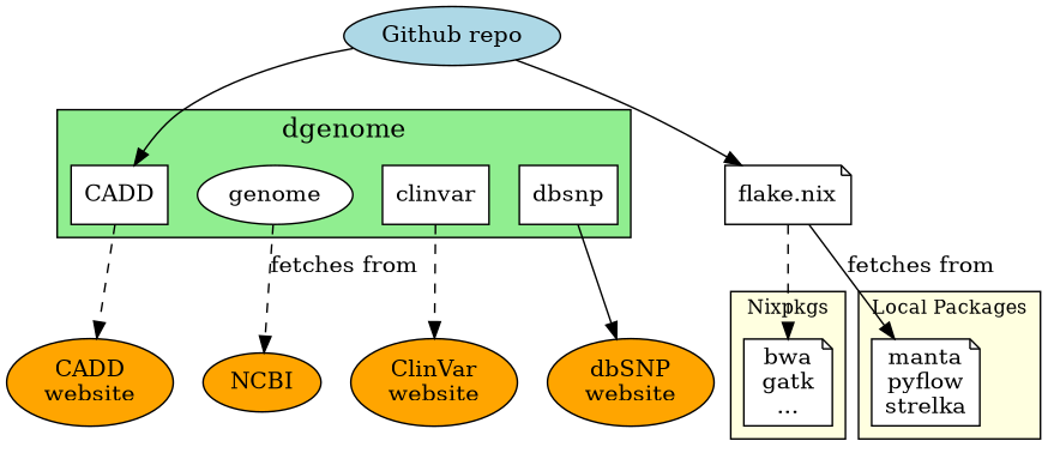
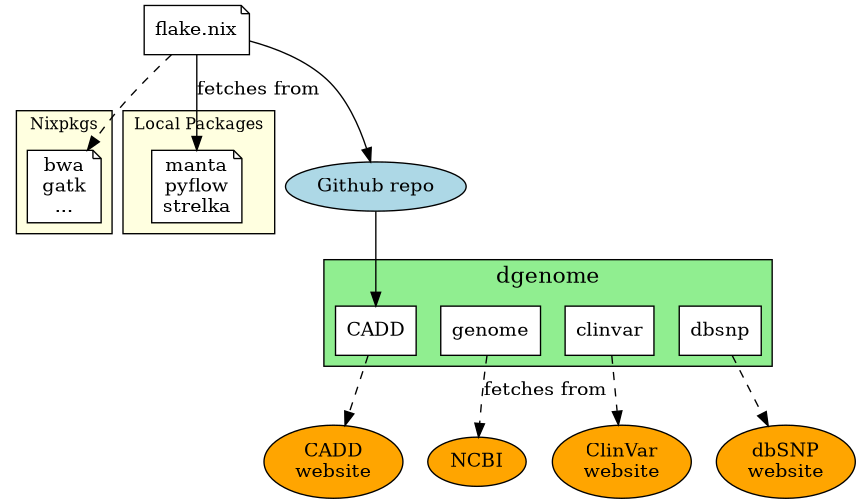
  digraph {
    compound=true
    node [fillcolor=white shape=ellipse style=filled]
    edge [style=dashed]
    n1 [label="bwa\ngatk\n..." shape=note]
    n2 [label="manta\npyflow\nstrelka" shape=note]
    CADD [shape=box]
-   genome
+   genome [shape=box]
    clinvar [shape=box]
    dbsnp [shape=box]
    n7 [fillcolor=orange label="CADD\nwebsite"]
    n8 [fillcolor=orange label=NCBI]
    n9 [fillcolor=orange label="ClinVar\nwebsite"]
    n10 [fillcolor=orange label="dbSNP\nwebsite"]
    n11 [fillcolor=lightblue fontsize=14 fontweight=bold label="Github repo"]
    n12 [label="flake.nix" shape=note]
    subgraph cluster_1 {
      fillcolor=lightyellow
      fontsize=12
      label=Nixpkgs
      style=filled
      n1
    }
    subgraph cluster_2 {
      fillcolor=lightyellow
      fontsize=12
      label="Local Packages"
      style=filled
      n2
    }
    subgraph cluster_3 {
      fillcolor=lightgreen
      fontsize=16
      fontweight=bold
      label=dgenome
      rankdir=TB
      style=filled
      CADD
      genome
      clinvar
      dbsnp
    }
    CADD -> n7
    genome -> n8 [label="fetches from"]
    clinvar -> n9
-   dbsnp -> n10 [style=solid]
+   dbsnp -> n10
    n11 -> CADD [style=""]
-   n11 -> n12 [style=""]
+   n12 -> n11 [style=""]
    n12 -> n1
    n12 -> n2 [label="fetches from" style=""]
  }
